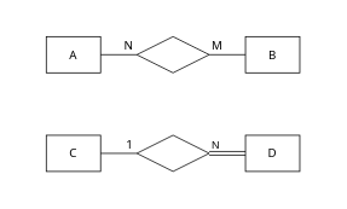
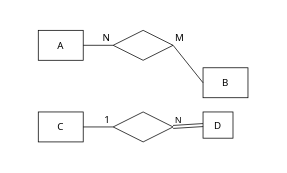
  <mxCell id="0" />
  <mxCell id="1" parent="0" />
  <mxCell id="2" value="" style="rounded=0;whiteSpace=wrap;html=1;fontFamily=Noto Sans;fontSource=https%3A%2F%2Ffonts.googleapis.com%2Fcss%3Ffamily%3DNoto%2BSans;strokeColor=none;fillColor=none;" parent="1" vertex="1"><mxGeometry x="65" y="80" width="30" height="20" as="geometry" /></mxCell>
  <mxCell id="3" value="" style="rounded=0;whiteSpace=wrap;html=1;fontFamily=Noto Sans;fontSource=https%3A%2F%2Ffonts.googleapis.com%2Fcss%3Ffamily%3DNoto%2BSans;strokeColor=none;fillColor=none;" parent="1" vertex="1"><mxGeometry x="65" y="20" width="30" height="20" as="geometry" /></mxCell>
  <mxCell id="4" value="C" style="whiteSpace=wrap;html=1;align=center;fontSize=13;fontFamily=Noto Sans;fontSource=https%3A%2F%2Ffonts.googleapis.com%2Fcss%3Ffamily%3DNoto%2BSans;" parent="1" vertex="1"><mxGeometry x="50" y="149" width="60" height="40" as="geometry" /></mxCell>
  <mxCell id="5" value="" style="shape=rhombus;perimeter=rhombusPerimeter;whiteSpace=wrap;html=1;align=center;fontSize=13;fontFamily=Noto Sans;fontSource=https%3A%2F%2Ffonts.googleapis.com%2Fcss%3Ffamily%3DNoto%2BSans;" parent="1" vertex="1"><mxGeometry x="150" y="149" width="80" height="40" as="geometry" /></mxCell>
- <mxCell id="6" value="D" style="whiteSpace=wrap;html=1;align=center;fontSize=13;fontFamily=Noto Sans;fontSource=https%3A%2F%2Ffonts.googleapis.com%2Fcss%3Ffamily%3DNoto%2BSans;" parent="1" vertex="1"><mxGeometry x="270" y="149" width="60" height="40" as="geometry" /></mxCell>
+ <mxCell id="6" value="D" style="whiteSpace=wrap;html=1;align=center;fontSize=13;fontFamily=Noto Sans;fontSource=https%3A%2F%2Ffonts.googleapis.com%2Fcss%3Ffamily%3DNoto%2BSans;" parent="1" vertex="1"><mxGeometry x="270" y="149" width="40" height="35" as="geometry" /></mxCell>
  <mxCell id="7" value="" style="endArrow=none;html=1;rounded=0;exitX=1;exitY=0.5;exitDx=0;exitDy=0;entryX=0;entryY=0.5;entryDx=0;entryDy=0;fontSize=13;fontFamily=Noto Sans;fontSource=https%3A%2F%2Ffonts.googleapis.com%2Fcss%3Ffamily%3DNoto%2BSans;" parent="1" source="4" target="5" edge="1"><mxGeometry relative="1" as="geometry"><mxPoint x="200" y="319" as="sourcePoint" /><mxPoint x="200" y="394" as="targetPoint" /></mxGeometry></mxCell>
  <mxCell id="8" value="1" style="resizable=0;html=1;align=right;verticalAlign=bottom;fontSize=13;fontFamily=Noto Sans;fontSource=https%3A%2F%2Ffonts.googleapis.com%2Fcss%3Ffamily%3DNoto%2BSans;" parent="7" connectable="0" vertex="1"><mxGeometry x="1" relative="1" as="geometry"><mxPoint x="-4" as="offset" /></mxGeometry></mxCell>
  <mxCell id="9" value="" style="shape=link;html=1;rounded=0;exitX=1;exitY=0.5;exitDx=0;exitDy=0;entryX=0;entryY=0.5;entryDx=0;entryDy=0;" edge="1" parent="1" source="5" target="6"><mxGeometry relative="1" as="geometry"><mxPoint x="290" y="479" as="sourcePoint" /><mxPoint x="450" y="479" as="targetPoint" /></mxGeometry></mxCell>
  <mxCell id="10" value="N" style="resizable=0;html=1;align=left;verticalAlign=bottom;" connectable="0" vertex="1" parent="9"><mxGeometry x="-1" relative="1" as="geometry"><mxPoint x="1" y="-1" as="offset" /></mxGeometry></mxCell>
  <mxCell id="11" value="" style="rounded=0;whiteSpace=wrap;html=1;fontFamily=Noto Sans;fontSource=https%3A%2F%2Ffonts.googleapis.com%2Fcss%3Ffamily%3DNoto%2BSans;strokeColor=none;fillColor=none;" vertex="1" parent="1"><mxGeometry x="65" y="129" width="30" height="20" as="geometry" /></mxCell>
  <mxCell id="12" value="" style="rounded=0;whiteSpace=wrap;html=1;fontFamily=Noto Sans;fontSource=https%3A%2F%2Ffonts.googleapis.com%2Fcss%3Ffamily%3DNoto%2BSans;strokeColor=none;fillColor=none;" vertex="1" parent="1"><mxGeometry x="65" y="189" width="30" height="20" as="geometry" /></mxCell>
  <mxCell id="13" value="A" style="whiteSpace=wrap;html=1;align=center;fontSize=13;fontFamily=Noto Sans;fontSource=https%3A%2F%2Ffonts.googleapis.com%2Fcss%3Ffamily%3DNoto%2BSans;" vertex="1" parent="1"><mxGeometry x="50" y="40" width="60" height="40" as="geometry" /></mxCell>
  <mxCell id="14" value="" style="shape=rhombus;perimeter=rhombusPerimeter;whiteSpace=wrap;html=1;align=center;fontSize=13;fontFamily=Noto Sans;fontSource=https%3A%2F%2Ffonts.googleapis.com%2Fcss%3Ffamily%3DNoto%2BSans;" vertex="1" parent="1"><mxGeometry x="150" y="40" width="80" height="40" as="geometry" /></mxCell>
- <mxCell id="15" value="B" style="whiteSpace=wrap;html=1;align=center;fontSize=13;fontFamily=Noto Sans;fontSource=https%3A%2F%2Ffonts.googleapis.com%2Fcss%3Ffamily%3DNoto%2BSans;" vertex="1" parent="1"><mxGeometry x="270" y="40" width="60" height="40" as="geometry" /></mxCell>
+ <mxCell id="15" value="B" style="whiteSpace=wrap;html=1;align=center;fontSize=13;fontFamily=Noto Sans;fontSource=https%3A%2F%2Ffonts.googleapis.com%2Fcss%3Ffamily%3DNoto%2BSans;" vertex="1" parent="1"><mxGeometry x="270" y="90" width="60" height="40" as="geometry" /></mxCell>
  <mxCell id="16" value="" style="endArrow=none;html=1;rounded=0;exitX=1;exitY=0.5;exitDx=0;exitDy=0;entryX=0;entryY=0.5;entryDx=0;entryDy=0;fontSize=13;fontFamily=Noto Sans;fontSource=https%3A%2F%2Ffonts.googleapis.com%2Fcss%3Ffamily%3DNoto%2BSans;" edge="1" parent="1" source="13" target="14"><mxGeometry relative="1" as="geometry"><mxPoint x="200" y="210" as="sourcePoint" /><mxPoint x="200" y="285" as="targetPoint" /></mxGeometry></mxCell>
  <mxCell id="17" value="N" style="resizable=0;html=1;align=right;verticalAlign=bottom;fontSize=13;fontFamily=Noto Sans;fontSource=https%3A%2F%2Ffonts.googleapis.com%2Fcss%3Ffamily%3DNoto%2BSans;" connectable="0" vertex="1" parent="16"><mxGeometry x="1" relative="1" as="geometry"><mxPoint x="-4" as="offset" /></mxGeometry></mxCell>
  <mxCell id="18" value="" style="endArrow=none;html=1;rounded=0;exitX=0;exitY=0.5;exitDx=0;exitDy=0;entryX=1;entryY=0.5;entryDx=0;entryDy=0;fontSize=13;fontFamily=Noto Sans;fontSource=https%3A%2F%2Ffonts.googleapis.com%2Fcss%3Ffamily%3DNoto%2BSans;" edge="1" parent="1" source="15" target="14"><mxGeometry relative="1" as="geometry"><mxPoint x="120" y="70" as="sourcePoint" /><mxPoint x="160" y="70" as="targetPoint" /></mxGeometry></mxCell>
  <mxCell id="19" value="M" style="resizable=0;html=1;align=right;verticalAlign=bottom;fontSize=13;fontFamily=Noto Sans;fontSource=https%3A%2F%2Ffonts.googleapis.com%2Fcss%3Ffamily%3DNoto%2BSans;" connectable="0" vertex="1" parent="18"><mxGeometry x="1" relative="1" as="geometry"><mxPoint x="15" as="offset" /></mxGeometry></mxCell>
  <mxCell id="20" value="" style="rounded=0;whiteSpace=wrap;html=1;fontFamily=Noto Sans;fontSource=https%3A%2F%2Ffonts.googleapis.com%2Fcss%3Ffamily%3DNoto%2BSans;strokeColor=none;fillColor=none;" vertex="1" parent="1"><mxGeometry x="20" y="50" width="30" height="20" as="geometry" /></mxCell>
  <mxCell id="21" value="" style="rounded=0;whiteSpace=wrap;html=1;fontFamily=Noto Sans;fontSource=https%3A%2F%2Ffonts.googleapis.com%2Fcss%3Ffamily%3DNoto%2BSans;strokeColor=none;fillColor=none;" vertex="1" parent="1"><mxGeometry x="330" y="50" width="30" height="20" as="geometry" /></mxCell>
  <mxCell id="22" value="" style="rounded=0;whiteSpace=wrap;html=1;fontFamily=Noto Sans;fontSource=https%3A%2F%2Ffonts.googleapis.com%2Fcss%3Ffamily%3DNoto%2BSans;strokeColor=none;fillColor=none;" vertex="1" parent="1"><mxGeometry x="20" y="159" width="30" height="20" as="geometry" /></mxCell>
  <mxCell id="23" value="" style="rounded=0;whiteSpace=wrap;html=1;fontFamily=Noto Sans;fontSource=https%3A%2F%2Ffonts.googleapis.com%2Fcss%3Ffamily%3DNoto%2BSans;strokeColor=none;fillColor=none;" vertex="1" parent="1"><mxGeometry x="330" y="159" width="30" height="20" as="geometry" /></mxCell>
